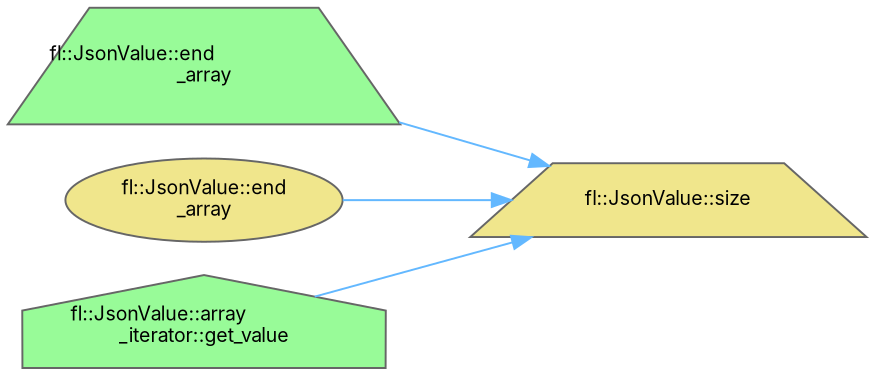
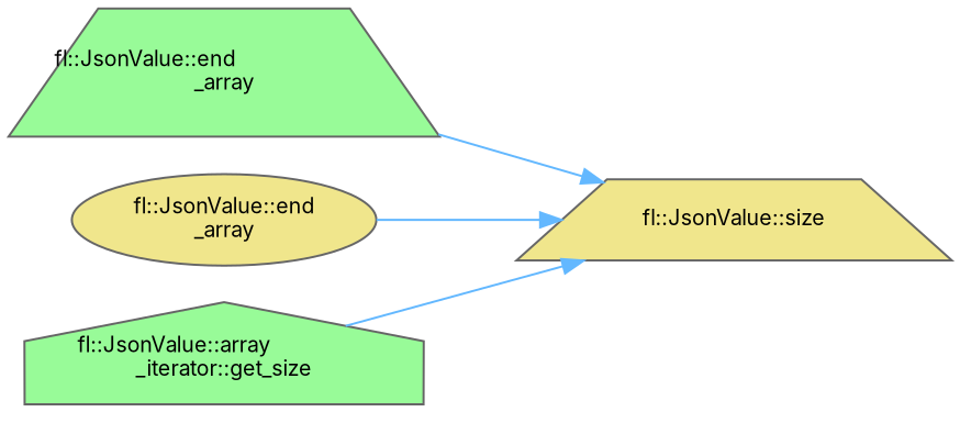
  digraph {
    rankdir=RL
    fontname=Inter
    node [color=grey40 fillcolor=khaki fontname=Inter fontsize=10 shape=trapezium style=filled]
    edge [color=steelblue1 dir=back fontname=Inter fontsize=10 labelfontname=Helvetica labelfontsize=10 style=solid]
    n1 [color=gray40 fontcolor=black height=0.2 label="fl::JsonValue::size" width=0.4]
    n2 [fillcolor=palegreen height=0.2 label="fl::JsonValue::end\l_array" width=0.4]
    n3 [height=0.2 label="fl::JsonValue::end\l_array" shape=ellipse width=0.4]
-   n4 [fillcolor=palegreen height=0.2 label="fl::JsonValue::array\l_iterator::get_value" shape=house width=0.4]
+   n4 [fillcolor=palegreen height=0.2 label="fl::JsonValue::array\l_iterator::get_size" shape=house width=0.4]
    n1 -> n2
    n1 -> n3
    n1 -> n4
  }
